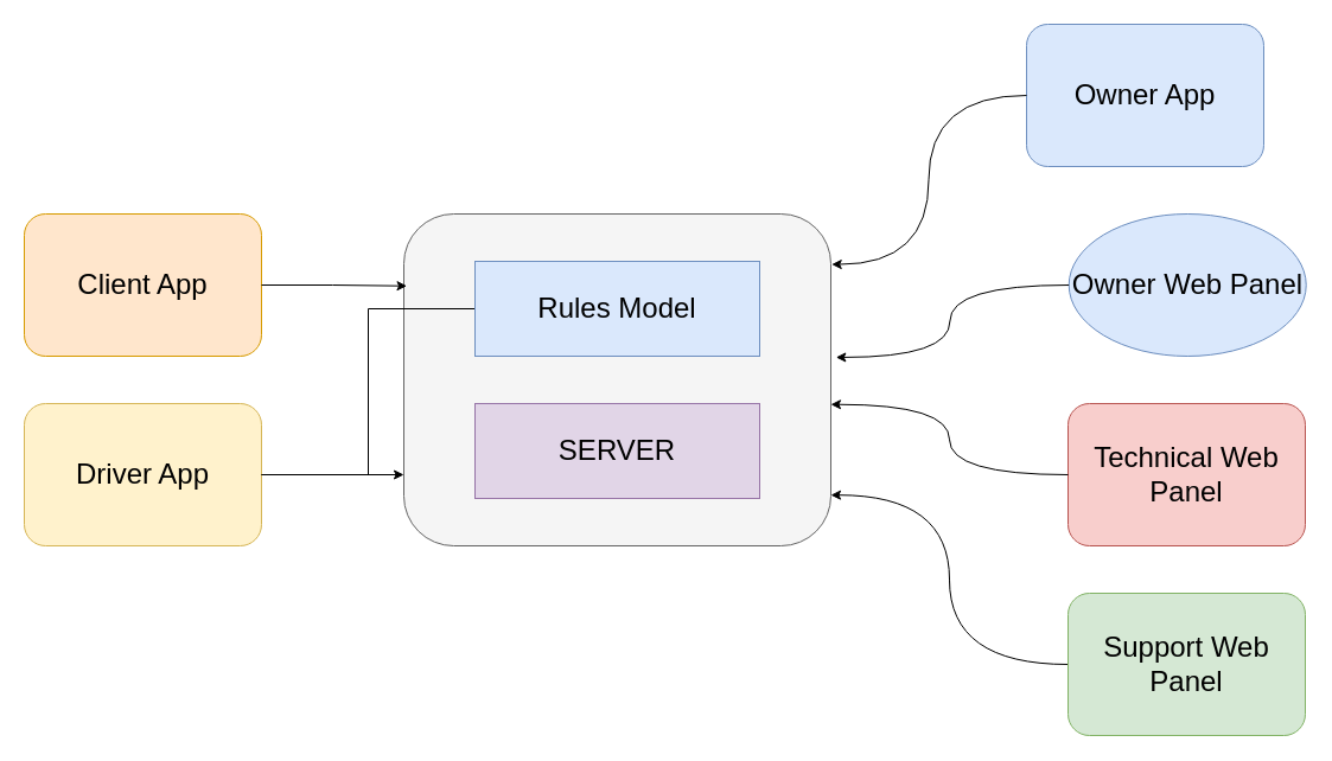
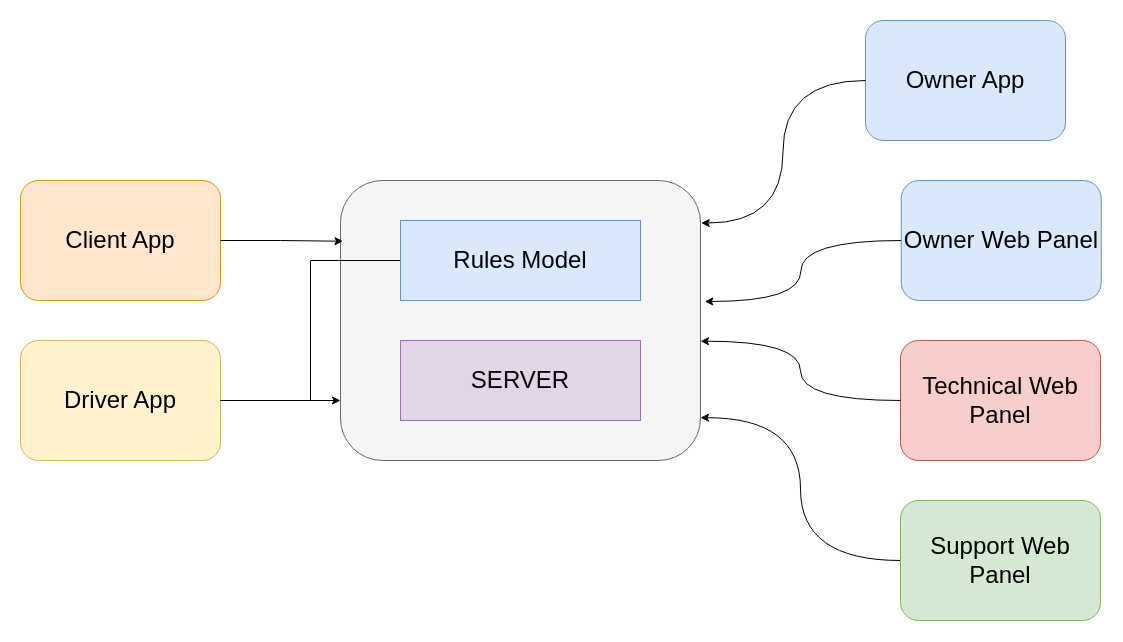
  <mxCell id="0" />
  <mxCell id="1" parent="0" />
  <mxCell id="2" value="&lt;font style=&quot;font-size: 24px;&quot;&gt;Client App&lt;/font&gt;" style="rounded=1;whiteSpace=wrap;html=1;fillColor=#ffe6cc;strokeColor=#d79b00;" vertex="1" parent="1"><mxGeometry x="20" y="180" width="200" height="120" as="geometry" /></mxCell>
  <mxCell id="3" value="&lt;font style=&quot;font-size: 24px;&quot;&gt;Driver App&lt;/font&gt;" style="rounded=1;whiteSpace=wrap;html=1;fillColor=#fff2cc;strokeColor=#d6b656;" vertex="1" parent="1"><mxGeometry x="20" y="340" width="200" height="120" as="geometry" /></mxCell>
  <mxCell id="4" value="&lt;span style=&quot;font-size: 24px;&quot;&gt;Owner App&lt;/span&gt;" style="rounded=1;whiteSpace=wrap;html=1;fillColor=#dae8fc;strokeColor=#6c8ebf;" vertex="1" parent="1"><mxGeometry x="865" y="20" width="200" height="120" as="geometry" /></mxCell>
- <mxCell id="5" value="&lt;font style=&quot;font-size: 24px;&quot;&gt;Owner Web Panel&lt;/font&gt;" style="ellipse;whiteSpace=wrap;html=1;fillColor=#dae8fc;strokeColor=#6c8ebf;" vertex="1" parent="1"><mxGeometry x="900.72" y="180" width="200" height="120" as="geometry" /></mxCell>
+ <mxCell id="5" value="&lt;font style=&quot;font-size: 24px;&quot;&gt;Owner Web Panel&lt;/font&gt;" style="rounded=1;whiteSpace=wrap;html=1;fillColor=#dae8fc;strokeColor=#6c8ebf;" vertex="1" parent="1"><mxGeometry x="900.72" y="180" width="200" height="120" as="geometry" /></mxCell>
  <mxCell id="6" value="&lt;font style=&quot;font-size: 24px;&quot;&gt;Technical Web Panel&lt;/font&gt;" style="rounded=1;whiteSpace=wrap;html=1;fillColor=#f8cecc;strokeColor=#b85450;" vertex="1" parent="1"><mxGeometry x="900" y="340" width="200" height="120" as="geometry" /></mxCell>
  <mxCell id="7" style="edgeStyle=orthogonalEdgeStyle;rounded=0;orthogonalLoop=1;jettySize=auto;html=1;entryX=1;entryY=0.847;entryDx=0;entryDy=0;elbow=vertical;curved=1;entryPerimeter=0;" edge="1" parent="1" source="8" target="10"><mxGeometry relative="1" as="geometry" /></mxCell>
  <mxCell id="8" value="&lt;span style=&quot;font-size: 24px;&quot;&gt;Support Web Panel&lt;/span&gt;" style="rounded=1;whiteSpace=wrap;html=1;fillColor=#d5e8d4;strokeColor=#82b366;" vertex="1" parent="1"><mxGeometry x="900" y="500" width="200" height="120" as="geometry" /></mxCell>
  <mxCell id="9" value="" style="group" vertex="1" connectable="0" parent="1"><mxGeometry x="340" y="180" width="360" height="280" as="geometry" /></mxCell>
  <mxCell id="10" value="" style="rounded=1;whiteSpace=wrap;html=1;fillColor=#f5f5f5;strokeColor=#666666;fontColor=#333333;" vertex="1" parent="9"><mxGeometry width="360" height="280" as="geometry" /></mxCell>
  <mxCell id="11" style="edgeStyle=elbowEdgeStyle;rounded=0;orthogonalLoop=1;jettySize=auto;html=1;startArrow=none;endArrow=none;" edge="1" parent="9" source="12" target="3"><mxGeometry relative="1" as="geometry" /></mxCell>
  <mxCell id="12" value="&lt;span style=&quot;font-size: 24px;&quot;&gt;Rules Model&lt;/span&gt;" style="whiteSpace=wrap;html=1;treeFolding=1;treeMoving=1;newEdgeStyle={&quot;edgeStyle&quot;:&quot;elbowEdgeStyle&quot;,&quot;startArrow&quot;:&quot;none&quot;,&quot;endArrow&quot;:&quot;none&quot;};fillColor=#dae8fc;strokeColor=#6c8ebf;" vertex="1" parent="9"><mxGeometry x="60" y="40" width="240" height="80" as="geometry" /></mxCell>
  <mxCell id="13" value="&lt;font style=&quot;font-size: 24px;&quot;&gt;SERVER&lt;/font&gt;" style="whiteSpace=wrap;html=1;treeFolding=1;treeMoving=1;newEdgeStyle={&quot;edgeStyle&quot;:&quot;elbowEdgeStyle&quot;,&quot;startArrow&quot;:&quot;none&quot;,&quot;endArrow&quot;:&quot;none&quot;};fillColor=#e1d5e7;strokeColor=#9673a6;" vertex="1" parent="9"><mxGeometry x="60" y="160" width="240" height="80" as="geometry" /></mxCell>
  <mxCell id="14" style="edgeStyle=orthogonalEdgeStyle;rounded=0;orthogonalLoop=1;jettySize=auto;html=1;entryX=0.007;entryY=0.217;entryDx=0;entryDy=0;entryPerimeter=0;" edge="1" parent="1" source="2" target="10"><mxGeometry relative="1" as="geometry" /></mxCell>
  <mxCell id="15" style="edgeStyle=orthogonalEdgeStyle;rounded=0;orthogonalLoop=1;jettySize=auto;html=1;" edge="1" parent="1" source="3"><mxGeometry relative="1" as="geometry"><mxPoint x="340" y="400" as="targetPoint" /></mxGeometry></mxCell>
  <mxCell id="16" style="edgeStyle=orthogonalEdgeStyle;rounded=0;orthogonalLoop=1;jettySize=auto;html=1;entryX=1.002;entryY=0.152;entryDx=0;entryDy=0;curved=1;entryPerimeter=0;" edge="1" parent="1" source="4" target="10"><mxGeometry relative="1" as="geometry" /></mxCell>
  <mxCell id="17" style="edgeStyle=orthogonalEdgeStyle;rounded=0;orthogonalLoop=1;jettySize=auto;html=1;entryX=1.012;entryY=0.432;entryDx=0;entryDy=0;entryPerimeter=0;curved=1;" edge="1" parent="1" source="5" target="10"><mxGeometry relative="1" as="geometry"><mxPoint x="700" y="240.08" as="targetPoint" /></mxGeometry></mxCell>
  <mxCell id="18" style="edgeStyle=orthogonalEdgeStyle;rounded=0;orthogonalLoop=1;jettySize=auto;html=1;entryX=1;entryY=0.574;entryDx=0;entryDy=0;entryPerimeter=0;curved=1;" edge="1" parent="1" source="6" target="10"><mxGeometry relative="1" as="geometry" /></mxCell>
